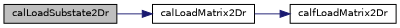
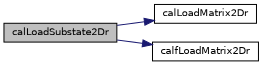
  digraph {
    rankdir=LR
    node [color=black fillcolor=white fontname=Helvetica fontsize=10 shape=record style=filled]
    edge [color=midnightblue fontname=Helvetica fontsize=10 labelfontname=Helvetica labelfontsize=10 style=solid]
    n1 [fillcolor=grey75 fontcolor=black height=0.2 label=calLoadSubstate2Dr width=0.4]
    n2 [height=0.2 label=calLoadMatrix2Dr width=0.4]
    n3 [height=0.2 label=calfLoadMatrix2Dr width=0.4]
    n1 -> n2
-   n2 -> n3
+   n1 -> n3
  }
